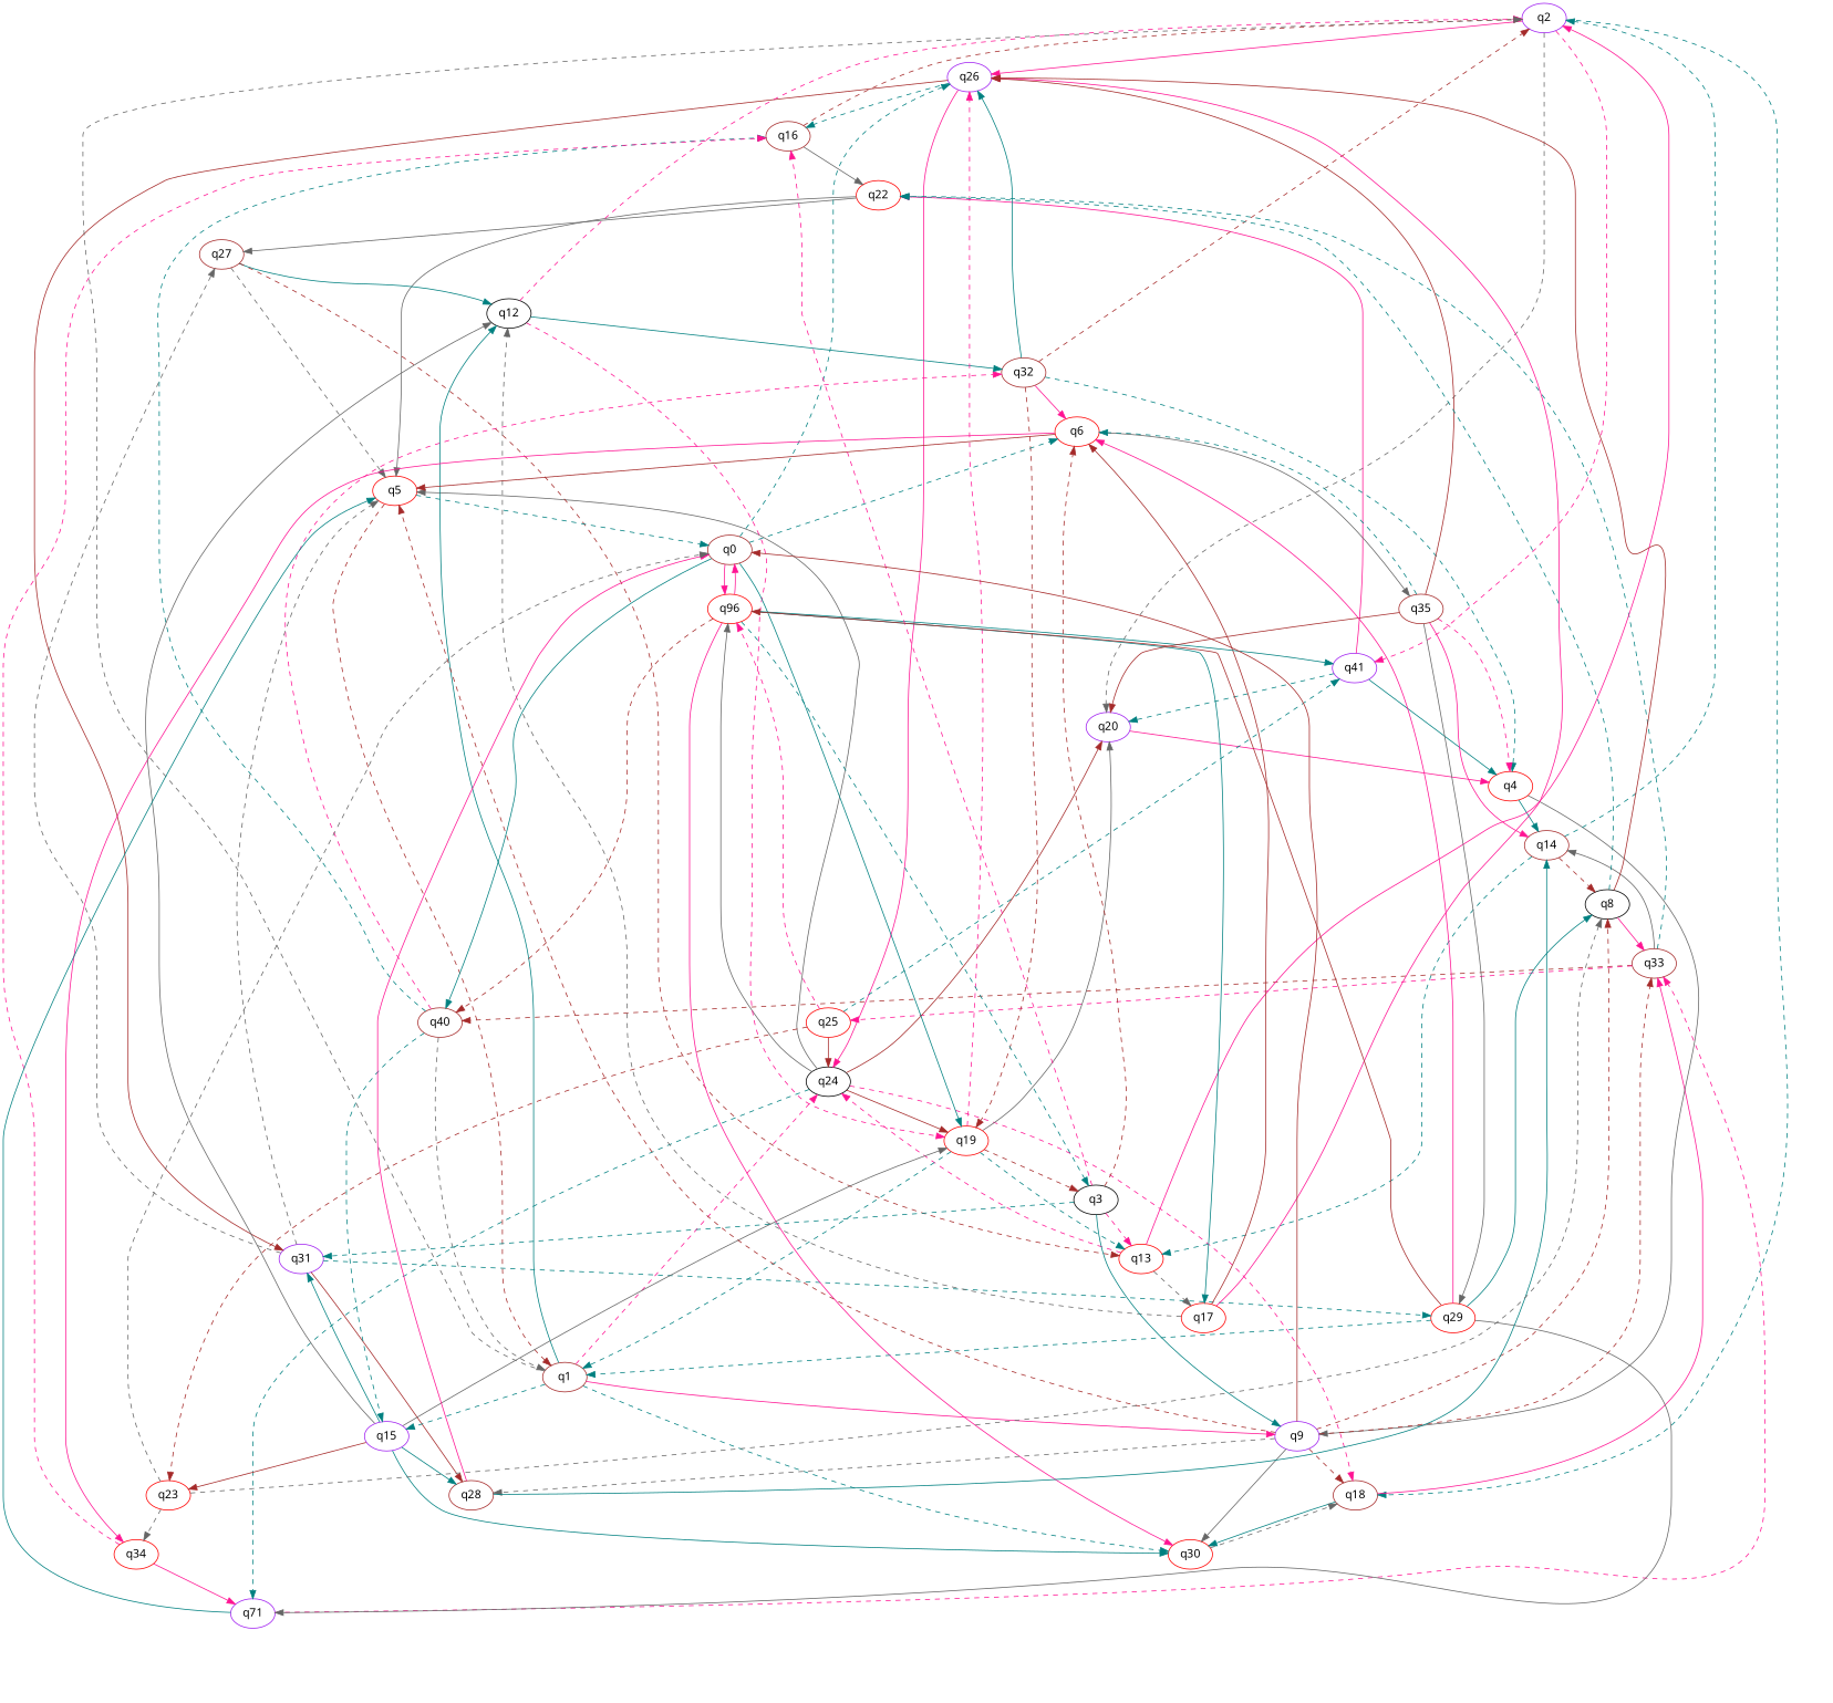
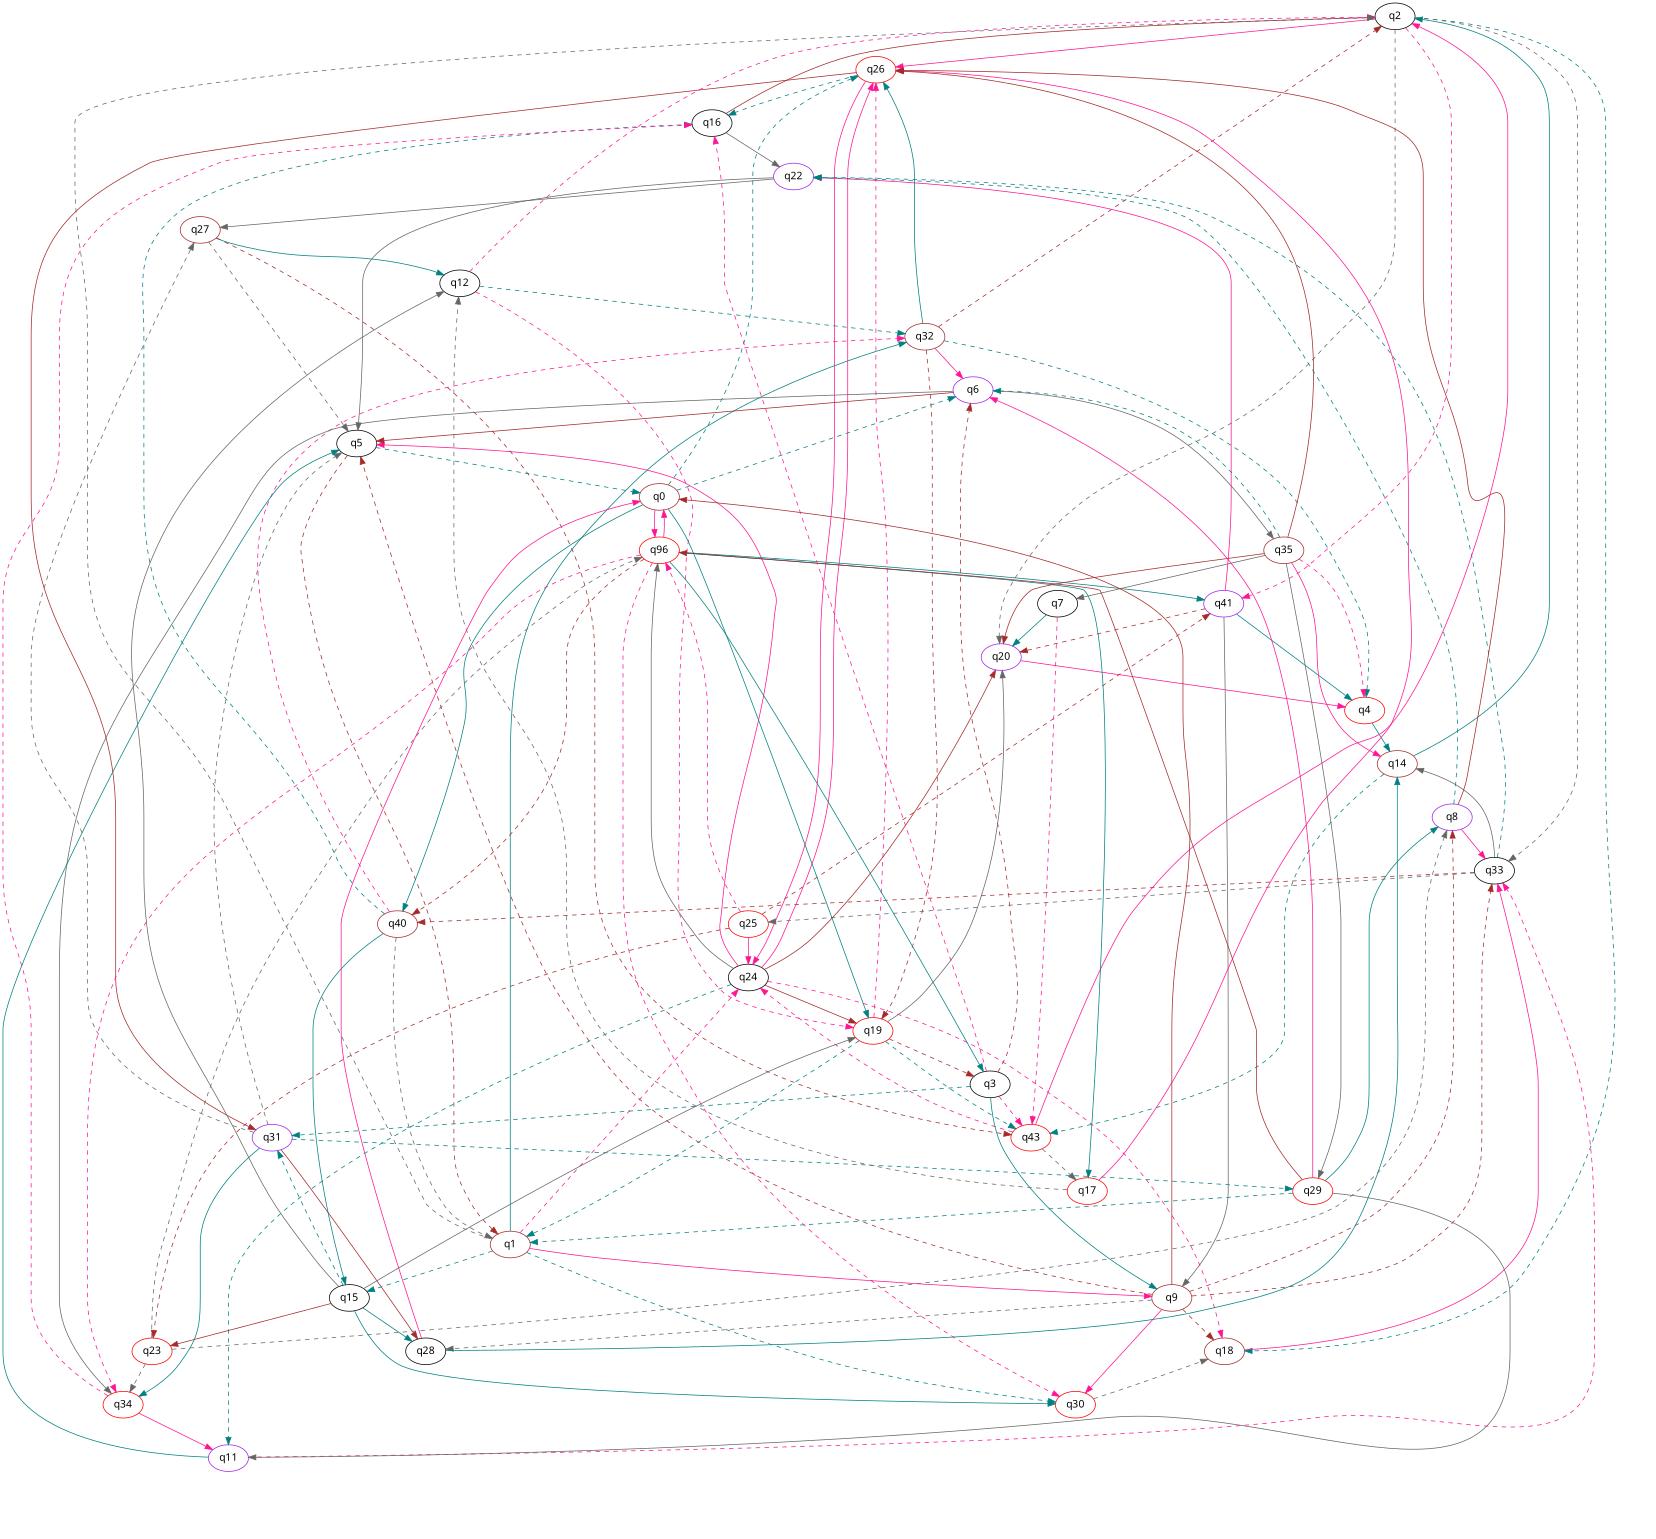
  digraph {
    fontname="Noto Sans"
    node [color=red fontname="Noto Sans"]
    edge [color=teal fontname="Noto Sans" style=dashed]
-   q2 [color=purple initial=1]
-   q26 [color=purple]
+   q2 [color=black initial=1]
+   q26
    q18 [color=brown]
    q20 [color=purple]
    n5 [color=purple label=q41]
-   q33 [color=brown]
-   q16 [color=brown]
+   q33 [color=black]
+   q16 [color=black]
    q24 [color=black]
    q31 [color=purple]
    q30
    q4
-   q22
+   q22 [color=purple]
    n13 [color=brown label=q40]
    q14 [color=brown]
    q25
    q27 [color=brown final=1]
    q12 [color=black]
-   q13
-   q5
+   q13 [label=q43]
+   q5 [color=black]
    q19
    q32 [color=brown]
    q17
    q0 [color=brown]
    q1 [color=brown]
-   q6
+   q6 [color=purple]
    n26 [label=q96]
    q34
    q35 [color=brown]
-   q15 [color=purple]
+   q15 [color=black]
    q3 [color=black]
-   q11 [color=purple label=q71]
+   q11 [color=purple]
    q29
-   q9 [color=purple]
-   q28 [color=brown]
+   q7 [color=black]
+   q9 [color=brown]
+   q28 [color=black]
    q23
-   q8 [color=black]
+   q8 [color=purple]
    q2 -> q26 [color=deeppink style=solid]
    q2 -> q18
    q2 -> q20 [color=gray40]
    q2 -> n5 [color=deeppink]
+   q2 -> q33 [color=gray40]
    q26 -> q16
    q26 -> q24 [color=deeppink style=solid]
    q26 -> q31 [color=brown style=solid]
    q18 -> q33 [color=deeppink style=solid]
-   q18 -> q30 [style=solid]
    q20 -> q4 [color=deeppink style=solid]
-   n5 -> q20
+   n5 -> q20 [color=brown]
    n5 -> q4 [style=solid]
    n5 -> q22 [color=deeppink style=solid]
    q33 -> q22
    q33 -> n13 [color=brown]
    q33 -> q14 [color=gray40 style=solid]
-   q33 -> q25 [color=deeppink]
-   q16 -> q2 [color=brown]
+   q33 -> q25 [color=gray40]
+   q16 -> q2 [color=brown style=solid]
    q16 -> q22 [color=gray40 style=solid]
+   q24 -> q26 [color=deeppink style=solid]
    q24 -> q18 [color=deeppink]
    q24 -> q20 [color=brown style=solid]
-   q24 -> q5 [color=gray40 style=solid]
+   q24 -> q5 [color=deeppink style=solid]
    q24 -> q19 [color=brown style=solid]
    q24 -> n26 [color=gray40 style=solid]
    q24 -> q11
    q31 -> q27 [color=gray40]
    q31 -> q5 [color=gray40]
+   q31 -> q34 [style=solid]
    q31 -> q29
    q31 -> q28 [color=brown style=solid]
    q30 -> q18 [color=gray40]
    q4 -> q14 [style=solid]
-   q4 -> q9 [color=gray40 style=solid]
+   n5 -> q9 [color=gray40 style=solid]
    q22 -> q27 [color=gray40 style=solid]
    q22 -> q5 [color=gray40 style=solid]
    n13 -> q16
    n13 -> q32 [color=deeppink]
    n13 -> q1 [color=gray40]
-   n13 -> q15
-   q14 -> q2
+   n13 -> q15 [style=solid]
+   q14 -> q2 [style=solid]
    q14 -> q13
-   q14 -> q8 [color=brown]
-   q25 -> n5
-   q25 -> q24 [color=brown style=solid]
+   q25 -> n5 [color=brown]
+   q25 -> q24 [color=deeppink style=solid]
    q25 -> n26 [color=deeppink]
    q25 -> q23 [color=brown]
    q27 -> q12 [style=solid]
    q27 -> q13 [color=brown]
    q27 -> q5 [color=gray40]
    q12 -> q2 [color=deeppink]
    q12 -> q19 [color=deeppink]
-   q12 -> q32 [style=solid]
+   q12 -> q32
    q13 -> q2 [color=deeppink style=solid]
    q13 -> q24 [color=deeppink]
    q13 -> q17 [color=gray40]
    q5 -> q0
    q5 -> q1 [color=brown]
    q19 -> q26 [color=deeppink]
    q19 -> q20 [color=gray40 style=solid]
    q19 -> q13
    q19 -> q1
    q19 -> q3 [color=brown]
    q32 -> q2 [color=brown]
    q32 -> q26 [style=solid]
    q32 -> q4
    q32 -> q19 [color=brown]
    q32 -> q6 [color=deeppink style=solid]
    q17 -> q26 [color=deeppink style=solid]
    q17 -> q12 [color=gray40]
-   q17 -> q6 [color=brown style=solid]
    q0 -> q26
    q0 -> n13 [style=solid]
    q0 -> q19 [style=solid]
    q0 -> q6
    q0 -> n26 [color=deeppink style=solid]
    q1 -> q2 [color=gray40]
    q1 -> q24 [color=deeppink]
    q1 -> q30
-   q1 -> q12 [style=solid]
+   q1 -> q32 [style=solid]
    q1 -> q15
    q1 -> q9 [color=deeppink style=solid]
    q6 -> q5 [color=brown style=solid]
-   q6 -> q34 [color=deeppink style=solid]
+   q6 -> q34 [color=gray40 style=solid]
    q6 -> q35 [color=gray40 style=solid]
    n26 -> n5 [style=solid]
-   n26 -> q30 [color=deeppink style=solid]
+   n26 -> q30 [color=deeppink]
    n26 -> n13 [color=brown]
    n26 -> q17 [style=solid]
    n26 -> q0 [color=deeppink style=solid]
-   n26 -> q3
+   n26 -> q34 [color=deeppink]
+   n26 -> q3 [style=solid]
    q34 -> q16 [color=deeppink]
    q34 -> q11 [color=deeppink style=solid]
    q35 -> q26 [color=brown style=solid]
    q35 -> q20 [color=brown style=solid]
    q35 -> q4 [color=deeppink]
    q35 -> q14 [color=deeppink style=solid]
    q35 -> q6
    q35 -> q29 [color=gray40 style=solid]
-   q15 -> q31 [style=solid]
+   q35 -> q7 [color=gray40 style=solid]
+   q15 -> q31
    q15 -> q30 [style=solid]
    q15 -> q12 [color=gray40 style=solid]
    q15 -> q19 [color=gray40 style=solid]
    q15 -> q28 [style=solid]
    q15 -> q23 [color=brown style=solid]
    q3 -> q16 [color=deeppink]
    q3 -> q31
    q3 -> q13 [color=deeppink]
    q3 -> q6 [color=brown]
    q3 -> q9 [style=solid]
    q11 -> q33 [color=deeppink]
    q11 -> q5 [style=solid]
    q29 -> q1
    q29 -> q6 [color=deeppink style=solid]
    q29 -> n26 [color=brown style=solid]
    q29 -> q11 [color=gray40 style=solid]
    q29 -> q8 [style=solid]
+   q7 -> q20 [style=solid]
+   q7 -> q13 [color=deeppink]
    q9 -> q18 [color=brown]
    q9 -> q33 [color=brown]
-   q9 -> q30 [color=gray40 style=solid]
+   q9 -> q30 [color=deeppink style=solid]
    q9 -> q5 [color=brown]
    q9 -> q0 [color=brown style=solid]
    q9 -> q28 [color=gray40]
    q9 -> q8 [color=brown]
    q28 -> q14 [style=solid]
    q28 -> q0 [color=deeppink style=solid]
-   q23 -> q0 [color=gray40]
+   q23 -> n26 [color=gray40]
    q23 -> q34 [color=gray40]
    q23 -> q8 [color=gray40]
    q8 -> q26 [color=brown style=solid]
    q8 -> q33 [color=deeppink style=solid]
    q8 -> q22
  }
